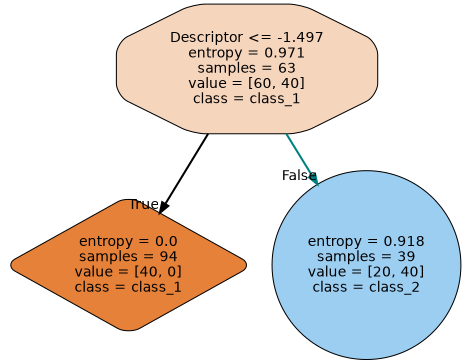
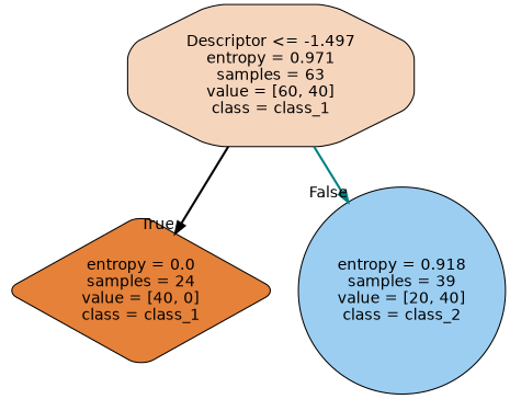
  digraph {
    node [color=black fontname=helvetica style="filled, rounded"]
    edge [fontname=helvetica labeldistance=2.5 style=bold]
    n1 [fillcolor="#f6d5bd" label="Descriptor <= -1.497\nentropy = 0.971\nsamples = 63\nvalue = [60, 40]\nclass = class_1" shape=octagon]
-   n2 [fillcolor="#e58139" label="entropy = 0.0\nsamples = 94\nvalue = [40, 0]\nclass = class_1" shape=diamond]
+   n2 [fillcolor="#e58139" label="entropy = 0.0\nsamples = 24\nvalue = [40, 0]\nclass = class_1" shape=diamond]
    n3 [fillcolor="#9ccef2" label="entropy = 0.918\nsamples = 39\nvalue = [20, 40]\nclass = class_2" shape=circle]
    n1 -> n2 [headlabel=True labelangle=45 color=black]
    n1 -> n3 [headlabel=False labelangle=-45 color=teal]
  }
